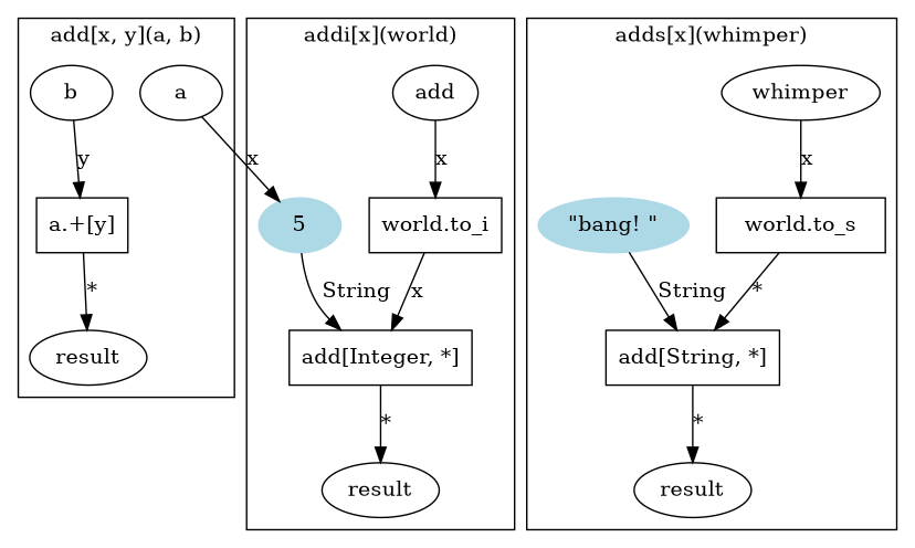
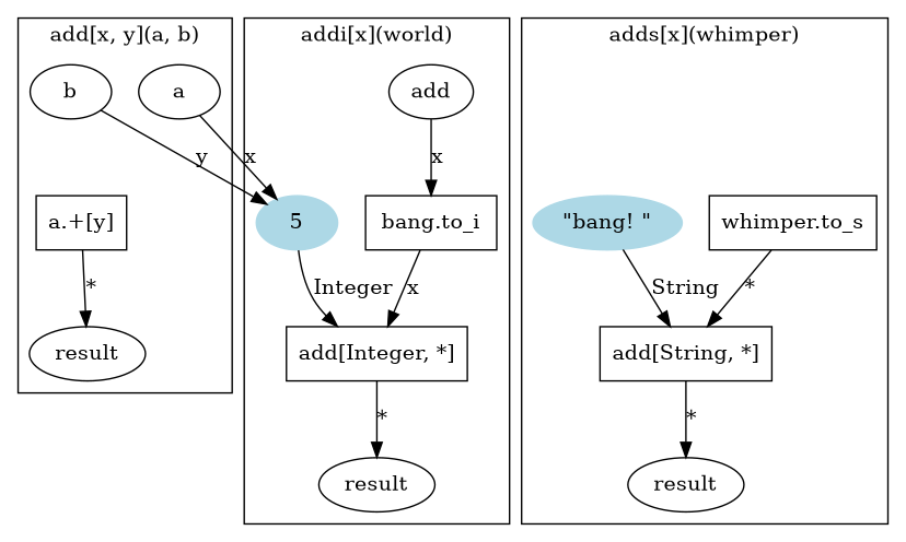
  digraph {
    compound=true
    n1 [label=b]
    n2 [label=a]
    n3 [label="a.+[y]" shape=box]
    n4 [label=result]
    n5 [label=add]
-   n6 [label="world.to_i" shape=box]
+   n6 [label="bang.to_i" shape=box]
    n7 [color="/svg/lightblue" label=5 style=filled]
    n8 [label="add[Integer, *]" shape=box]
    n9 [label=result]
-   n10 [label=whimper]
-   n11 [label="world.to_s" shape=box]
+   n11 [label="whimper.to_s" shape=box]
    n12 [color="/svg/lightblue" label="\"bang! \"" style=filled]
    n13 [label="add[String, *]" shape=box]
    n14 [label=result]
    subgraph cluster_1 {
      label="add[x, y](a, b)"
      n3
      n4
      subgraph sub_2 {
        label="add[x, y](a, b)"
        rank=same
        n1
        n2
      }
    }
    subgraph cluster_3 {
      label="addi[x](world)"
      n5
      n6
      n7
      n8
      n9
    }
    subgraph cluster_4 {
      label="adds[x](whimper)"
-     n10
      n11
      n12
      n13
      n14
    }
-   n1 -> n3 [label=y]
+   n1 -> n7 [label=y]
    n2 -> n7 [label=x]
    n3 -> n4 [label="*"]
    n5 -> n6 [label=x]
    n6 -> n8 [label=x]
-   n7 -> n8 [label=String]
+   n7 -> n8 [label=Integer]
    n8 -> n9 [label="*"]
-   n10 -> n11 [label=x]
    n11 -> n13 [label="*"]
    n12 -> n13 [label=String]
    n13 -> n14 [label="*"]
  }
